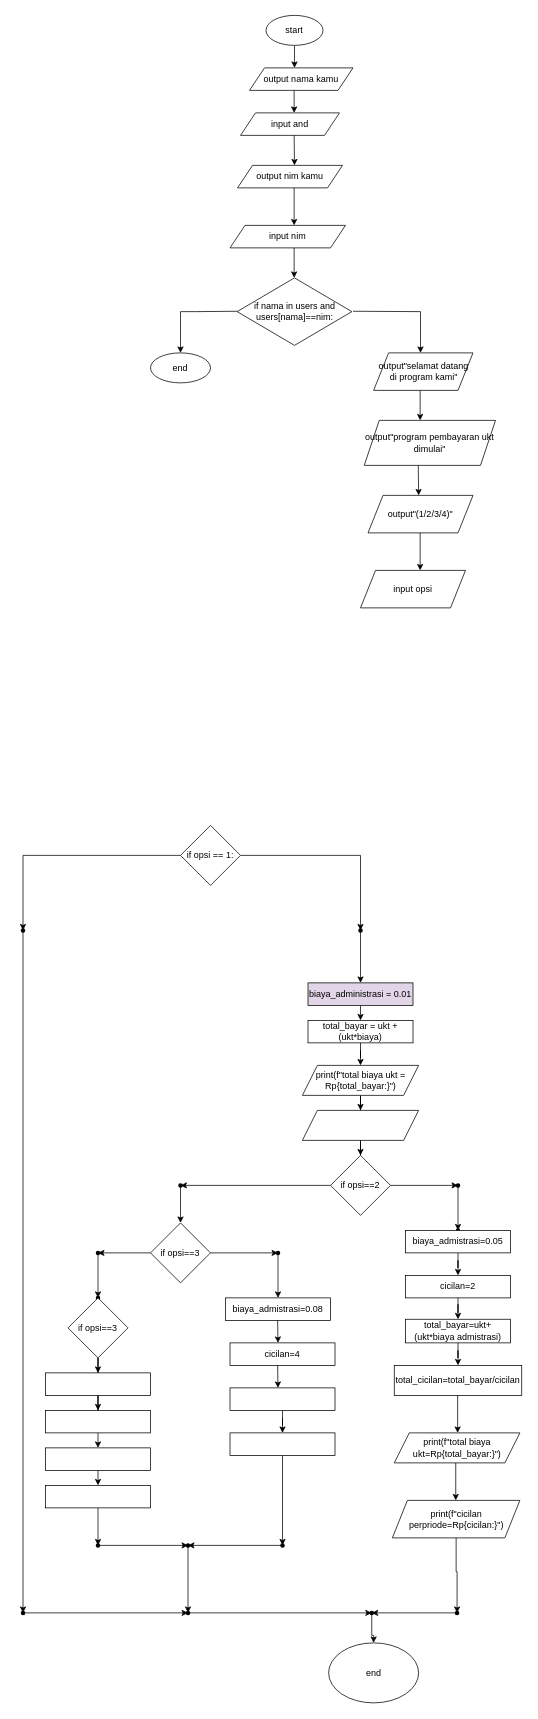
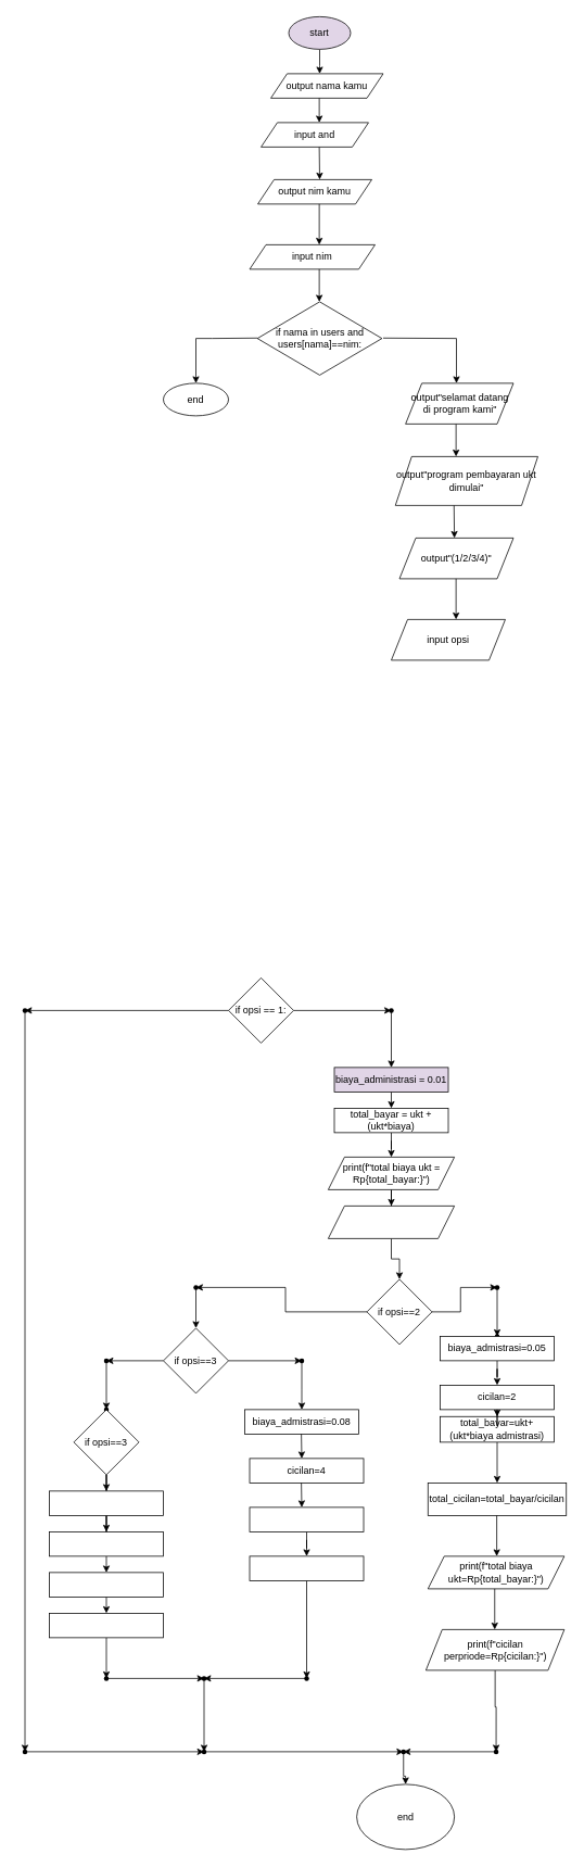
  <mxCell id="0" />
  <mxCell id="1" parent="0" />
  <mxCell id="2" style="edgeStyle=orthogonalEdgeStyle;rounded=0;orthogonalLoop=1;jettySize=auto;html=1;" edge="1" parent="1" source="3"><mxGeometry relative="1" as="geometry"><mxPoint x="392" y="90" as="targetPoint" /></mxGeometry></mxCell>
- <mxCell id="3" value="start" style="ellipse;whiteSpace=wrap;html=1;" vertex="1" parent="1"><mxGeometry x="354" width="76" height="40" as="geometry" y="20" /></mxCell>
+ <mxCell id="3" value="start" style="ellipse;whiteSpace=wrap;html=1;fillColor=#e1d5e7;" vertex="1" parent="1"><mxGeometry x="354" width="76" height="40" as="geometry" y="20" /></mxCell>
  <mxCell id="4" value="output nama kamu" style="shape=parallelogram;perimeter=parallelogramPerimeter;whiteSpace=wrap;html=1;fixedSize=1;" vertex="1" parent="1"><mxGeometry x="332" y="90" width="138" height="30" as="geometry" /></mxCell>
  <mxCell id="5" value="" style="endArrow=classic;html=1;rounded=0;" edge="1" parent="1"><mxGeometry width="50" height="50" relative="1" as="geometry"><mxPoint x="391.5" y="120" as="sourcePoint" /><mxPoint x="391.5" y="150" as="targetPoint" /></mxGeometry></mxCell>
  <mxCell id="6" value="input and" style="shape=parallelogram;perimeter=parallelogramPerimeter;whiteSpace=wrap;html=1;fixedSize=1;" vertex="1" parent="1"><mxGeometry x="320" y="150" width="132" height="30" as="geometry" /></mxCell>
  <mxCell id="7" value="" style="endArrow=classic;html=1;rounded=0;" edge="1" parent="1"><mxGeometry width="50" height="50" relative="1" as="geometry"><mxPoint x="391.5" y="180" as="sourcePoint" /><mxPoint x="392" y="220" as="targetPoint" /></mxGeometry></mxCell>
  <mxCell id="8" value="output nim kamu" style="shape=parallelogram;perimeter=parallelogramPerimeter;whiteSpace=wrap;html=1;fixedSize=1;" vertex="1" parent="1"><mxGeometry x="316" y="220" width="140" height="30" as="geometry" /></mxCell>
  <mxCell id="9" value="" style="endArrow=classic;html=1;rounded=0;" edge="1" parent="1"><mxGeometry width="50" height="50" relative="1" as="geometry"><mxPoint x="391.5" y="250" as="sourcePoint" /><mxPoint x="391.5" y="300" as="targetPoint" /></mxGeometry></mxCell>
  <mxCell id="10" value="input nim" style="shape=parallelogram;perimeter=parallelogramPerimeter;whiteSpace=wrap;html=1;fixedSize=1;" vertex="1" parent="1"><mxGeometry x="306" y="300" width="154" height="30" as="geometry" /></mxCell>
  <mxCell id="11" value="" style="endArrow=classic;html=1;rounded=0;" edge="1" parent="1"><mxGeometry width="50" height="50" relative="1" as="geometry"><mxPoint x="391.5" y="330" as="sourcePoint" /><mxPoint x="391.5" y="370" as="targetPoint" /></mxGeometry></mxCell>
  <mxCell id="12" value="if nama in users and users[nama]==nim:" style="rhombus;whiteSpace=wrap;html=1;" vertex="1" parent="1"><mxGeometry x="315.5" y="370" width="153" height="90" as="geometry" /></mxCell>
  <mxCell id="13" value="" style="endArrow=classic;html=1;rounded=0;" edge="1" parent="1"><mxGeometry width="50" height="50" relative="1" as="geometry"><mxPoint x="470" y="414.5" as="sourcePoint" /><mxPoint x="560" y="470" as="targetPoint" /><Array as="points"><mxPoint x="560" y="415" /></Array></mxGeometry></mxCell>
  <mxCell id="14" value="" style="endArrow=classic;html=1;rounded=0;" edge="1" parent="1"><mxGeometry width="50" height="50" relative="1" as="geometry"><mxPoint x="559.5" y="510" as="sourcePoint" /><mxPoint x="559.5" y="560" as="targetPoint" /></mxGeometry></mxCell>
  <mxCell id="15" value="output&quot;program pembayaran ukt dimulai&quot;" style="shape=parallelogram;perimeter=parallelogramPerimeter;whiteSpace=wrap;html=1;fixedSize=1;" vertex="1" parent="1"><mxGeometry x="485" y="560" width="175" height="60" as="geometry" /></mxCell>
  <mxCell id="16" value="" style="endArrow=classic;html=1;rounded=0;" edge="1" parent="1"><mxGeometry width="50" height="50" relative="1" as="geometry"><mxPoint x="557" y="620" as="sourcePoint" /><mxPoint x="557.5" y="660" as="targetPoint" /></mxGeometry></mxCell>
  <mxCell id="17" value="output&quot;(1/2/3/4)&quot;" style="shape=parallelogram;perimeter=parallelogramPerimeter;whiteSpace=wrap;html=1;fixedSize=1;" vertex="1" parent="1"><mxGeometry x="490" y="660" width="140" height="50" as="geometry" /></mxCell>
  <mxCell id="18" value="" style="endArrow=classic;html=1;rounded=0;" edge="1" parent="1"><mxGeometry width="50" height="50" relative="1" as="geometry"><mxPoint x="315.5" y="414.5" as="sourcePoint" /><mxPoint x="240" y="470" as="targetPoint" /><Array as="points"><mxPoint x="260" y="415" /><mxPoint x="240" y="415" /></Array></mxGeometry></mxCell>
  <mxCell id="19" value="end" style="ellipse;whiteSpace=wrap;html=1;" vertex="1" parent="1"><mxGeometry x="200" y="470" width="80" height="40" as="geometry" /></mxCell>
  <mxCell id="20" value="output&quot;selamat datang di program kami&quot;" style="shape=parallelogram;perimeter=parallelogramPerimeter;whiteSpace=wrap;html=1;fixedSize=1;" vertex="1" parent="1"><mxGeometry x="497.5" y="470" width="132.5" height="50" as="geometry" /></mxCell>
  <mxCell id="21" value="" style="endArrow=classic;html=1;rounded=0;" edge="1" parent="1"><mxGeometry width="50" height="50" relative="1" as="geometry"><mxPoint x="559.5" y="710" as="sourcePoint" /><mxPoint x="559.5" y="760" as="targetPoint" /></mxGeometry></mxCell>
  <mxCell id="22" value="input opsi" style="shape=parallelogram;perimeter=parallelogramPerimeter;whiteSpace=wrap;html=1;fixedSize=1;" vertex="1" parent="1"><mxGeometry x="480" y="760" width="140" height="50" as="geometry" /></mxCell>
  <mxCell id="23" value="" style="edgeStyle=orthogonalEdgeStyle;rounded=0;orthogonalLoop=1;jettySize=auto;html=1;" edge="1" parent="1" source="25" target="36"><mxGeometry relative="1" as="geometry" /></mxCell>
  <mxCell id="24" value="" style="edgeStyle=orthogonalEdgeStyle;rounded=0;orthogonalLoop=1;jettySize=auto;html=1;" edge="1" parent="1" source="25" target="83"><mxGeometry relative="1" as="geometry" /></mxCell>
- <mxCell id="25" value="if opsi == 1:" style="rhombus;whiteSpace=wrap;html=1;" vertex="1" parent="1"><mxGeometry x="240" y="1100" width="80" height="80" as="geometry" /></mxCell>
+ <mxCell id="25" value="if opsi == 1:" style="rhombus;whiteSpace=wrap;html=1;" vertex="1" parent="1"><mxGeometry x="280" y="1200" width="80" height="80" as="geometry" /></mxCell>
  <mxCell id="26" value="" style="edgeStyle=orthogonalEdgeStyle;rounded=0;orthogonalLoop=1;jettySize=auto;html=1;" edge="1" parent="1" source="27" target="29"><mxGeometry relative="1" as="geometry" /></mxCell>
  <mxCell id="27" value="print(f&quot;total biaya ukt = Rp{total_bayar:}&quot;)" style="shape=parallelogram;perimeter=parallelogramPerimeter;whiteSpace=wrap;html=1;fixedSize=1;" vertex="1" parent="1"><mxGeometry x="402.5" y="1420" width="155" height="40" as="geometry" /></mxCell>
  <mxCell id="28" value="" style="edgeStyle=orthogonalEdgeStyle;rounded=0;orthogonalLoop=1;jettySize=auto;html=1;" edge="1" parent="1" source="29" target="39"><mxGeometry relative="1" as="geometry" /></mxCell>
  <mxCell id="29" value="" style="shape=parallelogram;perimeter=parallelogramPerimeter;whiteSpace=wrap;html=1;fixedSize=1;" vertex="1" parent="1"><mxGeometry x="402.5" y="1480" width="155" height="40" as="geometry" /></mxCell>
  <mxCell id="30" style="edgeStyle=orthogonalEdgeStyle;rounded=0;orthogonalLoop=1;jettySize=auto;html=1;exitX=0.5;exitY=1;exitDx=0;exitDy=0;entryX=0.5;entryY=0;entryDx=0;entryDy=0;" edge="1" parent="1" source="31" target="34"><mxGeometry relative="1" as="geometry" /></mxCell>
  <mxCell id="31" value="biaya_administrasi = 0.01" style="rounded=0;whiteSpace=wrap;html=1;fillColor=#e1d5e7;" vertex="1" parent="1"><mxGeometry x="410" y="1310" width="140" height="30" as="geometry" /></mxCell>
  <mxCell id="32" value="biaya_admistrasi=0.08" style="rounded=0;whiteSpace=wrap;html=1;" vertex="1" parent="1"><mxGeometry x="300" y="1730" width="140" height="30" as="geometry" /></mxCell>
  <mxCell id="33" value="" style="edgeStyle=orthogonalEdgeStyle;rounded=0;orthogonalLoop=1;jettySize=auto;html=1;" edge="1" parent="1" source="34" target="27"><mxGeometry relative="1" as="geometry" /></mxCell>
  <mxCell id="34" value="total_bayar = ukt + (ukt*biaya)" style="rounded=0;whiteSpace=wrap;html=1;" vertex="1" parent="1"><mxGeometry x="410" y="1360" width="140" height="30" as="geometry" /></mxCell>
  <mxCell id="35" value="" style="edgeStyle=orthogonalEdgeStyle;rounded=0;orthogonalLoop=1;jettySize=auto;html=1;" edge="1" parent="1" source="36" target="31"><mxGeometry relative="1" as="geometry" /></mxCell>
  <mxCell id="36" value="" style="shape=waypoint;sketch=0;size=6;pointerEvents=1;points=[];fillColor=default;resizable=0;rotatable=0;perimeter=centerPerimeter;snapToPoint=1;" vertex="1" parent="1"><mxGeometry x="470" y="1230" width="20" height="20" as="geometry" /></mxCell>
  <mxCell id="37" value="" style="edgeStyle=orthogonalEdgeStyle;rounded=0;orthogonalLoop=1;jettySize=auto;html=1;" edge="1" parent="1" source="39" target="41"><mxGeometry relative="1" as="geometry" /></mxCell>
  <mxCell id="38" value="" style="edgeStyle=orthogonalEdgeStyle;rounded=0;orthogonalLoop=1;jettySize=auto;html=1;" edge="1" parent="1" source="39" target="54"><mxGeometry relative="1" as="geometry" /></mxCell>
- <mxCell id="39" value="if opsi==2" style="rhombus;whiteSpace=wrap;html=1;" vertex="1" parent="1"><mxGeometry x="440" y="1540" width="80" height="80" as="geometry" /></mxCell>
+ <mxCell id="39" value="if opsi==2" style="rhombus;whiteSpace=wrap;html=1;" vertex="1" parent="1"><mxGeometry x="450" y="1570" width="80" height="80" as="geometry" /></mxCell>
  <mxCell id="40" value="" style="edgeStyle=orthogonalEdgeStyle;rounded=0;orthogonalLoop=1;jettySize=auto;html=1;" edge="1" parent="1" source="41" target="42"><mxGeometry relative="1" as="geometry" /></mxCell>
  <mxCell id="41" value="" style="shape=waypoint;sketch=0;size=6;pointerEvents=1;points=[];fillColor=default;resizable=0;rotatable=0;perimeter=centerPerimeter;snapToPoint=1;" vertex="1" parent="1"><mxGeometry x="600" y="1570" width="20" height="20" as="geometry" /></mxCell>
  <mxCell id="42" value="" style="shape=waypoint;sketch=0;size=6;pointerEvents=1;points=[];fillColor=default;resizable=0;rotatable=0;perimeter=centerPerimeter;snapToPoint=1;" vertex="1" parent="1"><mxGeometry x="600" y="1630" width="20" height="20" as="geometry" /></mxCell>
  <mxCell id="43" value="total_cicilan=total_bayar/cicilan" style="rounded=0;whiteSpace=wrap;html=1;" vertex="1" parent="1"><mxGeometry x="525" y="1820" width="170" height="40" as="geometry" /></mxCell>
  <mxCell id="44" style="edgeStyle=orthogonalEdgeStyle;rounded=0;orthogonalLoop=1;jettySize=auto;html=1;exitX=0.5;exitY=1;exitDx=0;exitDy=0;" edge="1" parent="1" source="45" target="43"><mxGeometry relative="1" as="geometry" /></mxCell>
- <mxCell id="45" value="total_bayar=ukt+(ukt*biaya admistrasi)" style="rounded=0;whiteSpace=wrap;html=1;" vertex="1" parent="1"><mxGeometry x="540" y="1758.5" width="140" height="31.5" as="geometry" /></mxCell>
+ <mxCell id="45" value="total_bayar=ukt+(ukt*biaya admistrasi)" style="rounded=0;whiteSpace=wrap;html=1;" vertex="1" parent="1"><mxGeometry x="540" y="1738.5" width="140" height="31.5" as="geometry" /></mxCell>
  <mxCell id="46" style="edgeStyle=orthogonalEdgeStyle;rounded=0;orthogonalLoop=1;jettySize=auto;html=1;exitX=0.5;exitY=1;exitDx=0;exitDy=0;" edge="1" parent="1" source="47" target="45"><mxGeometry relative="1" as="geometry" /></mxCell>
  <mxCell id="47" value="cicilan=2" style="rounded=0;whiteSpace=wrap;html=1;" vertex="1" parent="1"><mxGeometry x="540" y="1700" width="140" height="30" as="geometry" /></mxCell>
  <mxCell id="48" style="edgeStyle=orthogonalEdgeStyle;rounded=0;orthogonalLoop=1;jettySize=auto;html=1;exitX=0.5;exitY=1;exitDx=0;exitDy=0;" edge="1" parent="1" source="49" target="47"><mxGeometry relative="1" as="geometry" /></mxCell>
  <mxCell id="49" value="biaya_admistrasi=0.05" style="rounded=0;whiteSpace=wrap;html=1;" vertex="1" parent="1"><mxGeometry x="540" y="1640" width="140" height="30" as="geometry" /></mxCell>
  <mxCell id="50" value="" style="edgeStyle=orthogonalEdgeStyle;rounded=0;orthogonalLoop=1;jettySize=auto;html=1;" edge="1" parent="1" source="51" target="87"><mxGeometry relative="1" as="geometry" /></mxCell>
  <mxCell id="51" value="print(f&quot;cicilan perpriode=Rp{cicilan:}&quot;)" style="shape=parallelogram;perimeter=parallelogramPerimeter;whiteSpace=wrap;html=1;fixedSize=1;" vertex="1" parent="1"><mxGeometry x="522.5" y="2000" width="170" height="50" as="geometry" /></mxCell>
  <mxCell id="52" value="print(f&quot;total biaya ukt=Rp{total_bayar:}&quot;)" style="shape=parallelogram;perimeter=parallelogramPerimeter;whiteSpace=wrap;html=1;fixedSize=1;" vertex="1" parent="1"><mxGeometry x="525" y="1910" width="167.5" height="40" as="geometry" /></mxCell>
  <mxCell id="53" value="" style="edgeStyle=orthogonalEdgeStyle;rounded=0;orthogonalLoop=1;jettySize=auto;html=1;" edge="1" parent="1" source="54" target="57"><mxGeometry relative="1" as="geometry" /></mxCell>
  <mxCell id="54" value="" style="shape=waypoint;sketch=0;size=6;pointerEvents=1;points=[];fillColor=default;resizable=0;rotatable=0;perimeter=centerPerimeter;snapToPoint=1;" vertex="1" parent="1"><mxGeometry x="230" y="1570" width="20" height="20" as="geometry" /></mxCell>
  <mxCell id="55" value="" style="edgeStyle=orthogonalEdgeStyle;rounded=0;orthogonalLoop=1;jettySize=auto;html=1;" edge="1" parent="1" source="57" target="59"><mxGeometry relative="1" as="geometry" /></mxCell>
  <mxCell id="56" value="" style="edgeStyle=orthogonalEdgeStyle;rounded=0;orthogonalLoop=1;jettySize=auto;html=1;" edge="1" parent="1" source="57" target="61"><mxGeometry relative="1" as="geometry" /></mxCell>
  <mxCell id="57" value="if opsi==3" style="rhombus;whiteSpace=wrap;html=1;" vertex="1" parent="1"><mxGeometry x="200" y="1630" width="80" height="80" as="geometry" /></mxCell>
  <mxCell id="58" style="edgeStyle=orthogonalEdgeStyle;rounded=0;orthogonalLoop=1;jettySize=auto;html=1;" edge="1" parent="1" source="59"><mxGeometry relative="1" as="geometry"><mxPoint x="370" y="1730" as="targetPoint" /></mxGeometry></mxCell>
  <mxCell id="59" value="" style="shape=waypoint;sketch=0;size=6;pointerEvents=1;points=[];fillColor=default;resizable=0;rotatable=0;perimeter=centerPerimeter;snapToPoint=1;" vertex="1" parent="1"><mxGeometry x="360" y="1660" width="20" height="20" as="geometry" /></mxCell>
  <mxCell id="60" value="" style="edgeStyle=orthogonalEdgeStyle;rounded=0;orthogonalLoop=1;jettySize=auto;html=1;" edge="1" parent="1" source="61" target="71"><mxGeometry relative="1" as="geometry" /></mxCell>
  <mxCell id="61" value="" style="shape=waypoint;sketch=0;size=6;pointerEvents=1;points=[];fillColor=default;resizable=0;rotatable=0;perimeter=centerPerimeter;snapToPoint=1;" vertex="1" parent="1"><mxGeometry x="120" y="1660" width="20" height="20" as="geometry" /></mxCell>
  <mxCell id="62" value="" style="endArrow=classic;html=1;rounded=0;" edge="1" parent="1"><mxGeometry width="50" height="50" relative="1" as="geometry"><mxPoint x="609.5" y="1860" as="sourcePoint" /><mxPoint x="609.5" y="1910" as="targetPoint" /></mxGeometry></mxCell>
  <mxCell id="63" value="" style="endArrow=classic;html=1;rounded=0;" edge="1" parent="1"><mxGeometry width="50" height="50" relative="1" as="geometry"><mxPoint x="607" y="1950" as="sourcePoint" /><mxPoint x="607" y="2000" as="targetPoint" /></mxGeometry></mxCell>
  <mxCell id="64" value="cicilan=4" style="rounded=0;whiteSpace=wrap;html=1;" vertex="1" parent="1"><mxGeometry x="306" y="1790" width="140" height="30" as="geometry" /></mxCell>
  <mxCell id="65" value="" style="edgeStyle=orthogonalEdgeStyle;rounded=0;orthogonalLoop=1;jettySize=auto;html=1;" edge="1" parent="1" source="66" target="70"><mxGeometry relative="1" as="geometry" /></mxCell>
  <mxCell id="66" value="" style="rounded=0;whiteSpace=wrap;html=1;" vertex="1" parent="1"><mxGeometry x="306" y="1850" width="140" height="30" as="geometry" /></mxCell>
  <mxCell id="67" value="" style="endArrow=classic;html=1;rounded=0;" edge="1" parent="1"><mxGeometry width="50" height="50" relative="1" as="geometry"><mxPoint x="369.5" y="1760" as="sourcePoint" /><mxPoint x="370" y="1790" as="targetPoint" /></mxGeometry></mxCell>
  <mxCell id="68" value="" style="endArrow=classic;html=1;rounded=0;" edge="1" parent="1"><mxGeometry width="50" height="50" relative="1" as="geometry"><mxPoint x="369.5" y="1820" as="sourcePoint" /><mxPoint x="370" y="1850" as="targetPoint" /></mxGeometry></mxCell>
  <mxCell id="69" value="" style="edgeStyle=orthogonalEdgeStyle;rounded=0;orthogonalLoop=1;jettySize=auto;html=1;" edge="1" parent="1" source="70" target="93"><mxGeometry relative="1" as="geometry" /></mxCell>
  <mxCell id="70" value="" style="rounded=0;whiteSpace=wrap;html=1;" vertex="1" parent="1"><mxGeometry x="306" y="1910" width="140" height="30" as="geometry" /></mxCell>
  <mxCell id="71" value="" style="shape=waypoint;sketch=0;size=6;pointerEvents=1;points=[];fillColor=default;resizable=0;rotatable=0;perimeter=centerPerimeter;snapToPoint=1;" vertex="1" parent="1"><mxGeometry x="120" y="1720" width="20" height="20" as="geometry" /></mxCell>
  <mxCell id="72" style="edgeStyle=orthogonalEdgeStyle;rounded=0;orthogonalLoop=1;jettySize=auto;html=1;exitX=0.5;exitY=1;exitDx=0;exitDy=0;" edge="1" parent="1" source="73" target="81"><mxGeometry relative="1" as="geometry" /></mxCell>
  <mxCell id="73" value="if opsi==3" style="rhombus;whiteSpace=wrap;html=1;" vertex="1" parent="1"><mxGeometry x="90" y="1730" width="80" height="80" as="geometry" /></mxCell>
  <mxCell id="74" value="" style="edgeStyle=orthogonalEdgeStyle;rounded=0;orthogonalLoop=1;jettySize=auto;html=1;" edge="1" parent="1" source="75" target="89"><mxGeometry relative="1" as="geometry" /></mxCell>
  <mxCell id="75" value="" style="rounded=0;whiteSpace=wrap;html=1;" vertex="1" parent="1"><mxGeometry x="60" y="1980" width="140" height="30" as="geometry" /></mxCell>
  <mxCell id="76" style="edgeStyle=orthogonalEdgeStyle;rounded=0;orthogonalLoop=1;jettySize=auto;html=1;exitX=0.5;exitY=1;exitDx=0;exitDy=0;entryX=0.5;entryY=0;entryDx=0;entryDy=0;" edge="1" parent="1" source="77" target="75"><mxGeometry relative="1" as="geometry" /></mxCell>
  <mxCell id="77" value="" style="rounded=0;whiteSpace=wrap;html=1;" vertex="1" parent="1"><mxGeometry x="60" y="1930" width="140" height="30" as="geometry" /></mxCell>
  <mxCell id="78" style="edgeStyle=orthogonalEdgeStyle;rounded=0;orthogonalLoop=1;jettySize=auto;html=1;exitX=0.5;exitY=1;exitDx=0;exitDy=0;entryX=0.5;entryY=0;entryDx=0;entryDy=0;" edge="1" parent="1" source="79" target="77"><mxGeometry relative="1" as="geometry" /></mxCell>
  <mxCell id="79" value="" style="rounded=0;whiteSpace=wrap;html=1;" vertex="1" parent="1"><mxGeometry x="60" y="1880" width="140" height="30" as="geometry" /></mxCell>
  <mxCell id="80" style="edgeStyle=orthogonalEdgeStyle;rounded=0;orthogonalLoop=1;jettySize=auto;html=1;exitX=0.5;exitY=1;exitDx=0;exitDy=0;" edge="1" parent="1" source="81" target="79"><mxGeometry relative="1" as="geometry" /></mxCell>
  <mxCell id="81" value="" style="rounded=0;whiteSpace=wrap;html=1;" vertex="1" parent="1"><mxGeometry x="60" y="1830" width="140" height="30" as="geometry" /></mxCell>
  <mxCell id="82" value="" style="edgeStyle=orthogonalEdgeStyle;rounded=0;orthogonalLoop=1;jettySize=auto;html=1;" edge="1" parent="1" source="83" target="85"><mxGeometry relative="1" as="geometry" /></mxCell>
  <mxCell id="83" value="" style="shape=waypoint;sketch=0;size=6;pointerEvents=1;points=[];fillColor=default;resizable=0;rotatable=0;perimeter=centerPerimeter;snapToPoint=1;" vertex="1" parent="1"><mxGeometry x="20" y="1230" width="20" height="20" as="geometry" /></mxCell>
  <mxCell id="84" value="" style="edgeStyle=orthogonalEdgeStyle;rounded=0;orthogonalLoop=1;jettySize=auto;html=1;" edge="1" parent="1" source="97" target="95"><mxGeometry relative="1" as="geometry" /></mxCell>
  <mxCell id="85" value="" style="shape=waypoint;sketch=0;size=6;pointerEvents=1;points=[];fillColor=default;resizable=0;rotatable=0;perimeter=centerPerimeter;snapToPoint=1;" vertex="1" parent="1"><mxGeometry x="20" y="2140" width="20" height="20" as="geometry" /></mxCell>
  <mxCell id="86" value="" style="edgeStyle=orthogonalEdgeStyle;rounded=0;orthogonalLoop=1;jettySize=auto;html=1;" edge="1" parent="1" source="87" target="95"><mxGeometry relative="1" as="geometry" /></mxCell>
  <mxCell id="87" value="" style="shape=waypoint;sketch=0;size=6;pointerEvents=1;points=[];fillColor=default;resizable=0;rotatable=0;perimeter=centerPerimeter;snapToPoint=1;" vertex="1" parent="1"><mxGeometry x="598.75" y="2140" width="20" height="20" as="geometry" /></mxCell>
  <mxCell id="88" value="" style="edgeStyle=orthogonalEdgeStyle;rounded=0;orthogonalLoop=1;jettySize=auto;html=1;" edge="1" parent="1" source="89" target="91"><mxGeometry relative="1" as="geometry" /></mxCell>
  <mxCell id="89" value="" style="shape=waypoint;sketch=0;size=6;pointerEvents=1;points=[];fillColor=default;resizable=0;rotatable=0;perimeter=centerPerimeter;snapToPoint=1;rounded=0;" vertex="1" parent="1"><mxGeometry x="120" y="2050" width="20" height="20" as="geometry" /></mxCell>
  <mxCell id="90" value="" style="edgeStyle=orthogonalEdgeStyle;rounded=0;orthogonalLoop=1;jettySize=auto;html=1;" edge="1" parent="1" source="91" target="97"><mxGeometry relative="1" as="geometry" /></mxCell>
  <mxCell id="91" value="" style="shape=waypoint;sketch=0;size=6;pointerEvents=1;points=[];fillColor=default;resizable=0;rotatable=0;perimeter=centerPerimeter;snapToPoint=1;rounded=0;" vertex="1" parent="1"><mxGeometry x="240" y="2050" width="20" height="20" as="geometry" /></mxCell>
  <mxCell id="92" value="" style="edgeStyle=orthogonalEdgeStyle;rounded=0;orthogonalLoop=1;jettySize=auto;html=1;" edge="1" parent="1" source="93" target="91"><mxGeometry relative="1" as="geometry" /></mxCell>
  <mxCell id="93" value="" style="shape=waypoint;sketch=0;size=6;pointerEvents=1;points=[];fillColor=default;resizable=0;rotatable=0;perimeter=centerPerimeter;snapToPoint=1;rounded=0;" vertex="1" parent="1"><mxGeometry x="366" y="2050" width="20" height="20" as="geometry" /></mxCell>
  <mxCell id="94" value="" style="edgeStyle=orthogonalEdgeStyle;rounded=0;orthogonalLoop=1;jettySize=auto;html=1;" edge="1" parent="1" source="95" target="98"><mxGeometry relative="1" as="geometry" /></mxCell>
  <mxCell id="95" value="" style="shape=waypoint;sketch=0;size=6;pointerEvents=1;points=[];fillColor=default;resizable=0;rotatable=0;perimeter=centerPerimeter;snapToPoint=1;" vertex="1" parent="1"><mxGeometry x="485" y="2140" width="20" height="20" as="geometry" /></mxCell>
  <mxCell id="96" value="" style="edgeStyle=orthogonalEdgeStyle;rounded=0;orthogonalLoop=1;jettySize=auto;html=1;" edge="1" parent="1" source="85" target="97"><mxGeometry relative="1" as="geometry"><mxPoint x="30" y="2150" as="sourcePoint" /><mxPoint x="495" y="2150" as="targetPoint" /></mxGeometry></mxCell>
  <mxCell id="97" value="" style="shape=waypoint;sketch=0;size=6;pointerEvents=1;points=[];fillColor=default;resizable=0;rotatable=0;perimeter=centerPerimeter;snapToPoint=1;rounded=0;" vertex="1" parent="1"><mxGeometry x="240" y="2140" width="20" height="20" as="geometry" /></mxCell>
  <mxCell id="98" value="end" style="ellipse;whiteSpace=wrap;html=1;" vertex="1" parent="1"><mxGeometry x="437.5" y="2190" width="120" height="80" as="geometry" /></mxCell>
